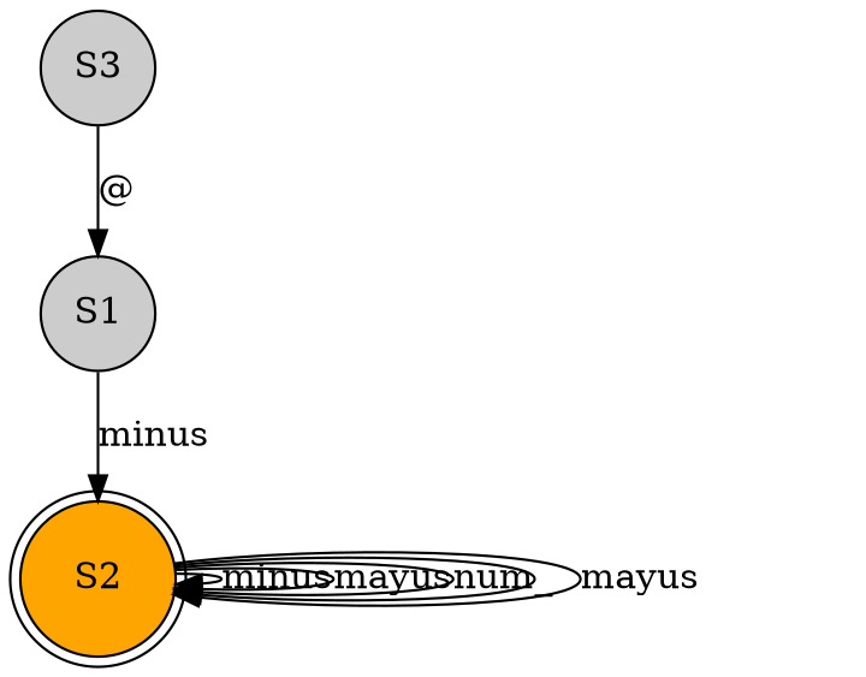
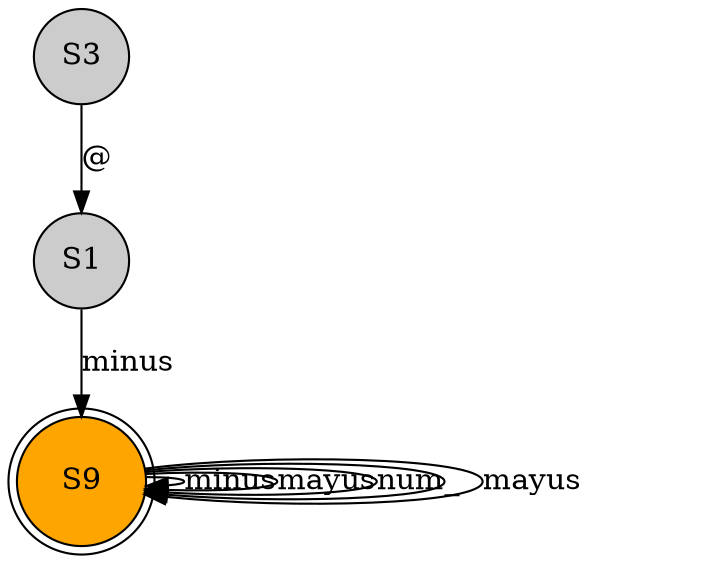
  digraph {
    rankdir=TB
    node [fillcolor="#CCCCCC" shape=circle style=filled]
-   S2 [fillcolor="#FFA500" shape=doublecircle]
+   S2 [fillcolor="#FFA500" shape=doublecircle label=S9]
    n2 [label=S3]
    S1
    S2 -> S2 [label=minus]
    S2 -> S2 [label=mayus]
    S2 -> S2 [label=num]
    S2 -> S2 [label=_]
    S2 -> S2 [label=mayus]
    n2 -> S1 [label="@"]
    S1 -> S2 [label=minus]
  }
